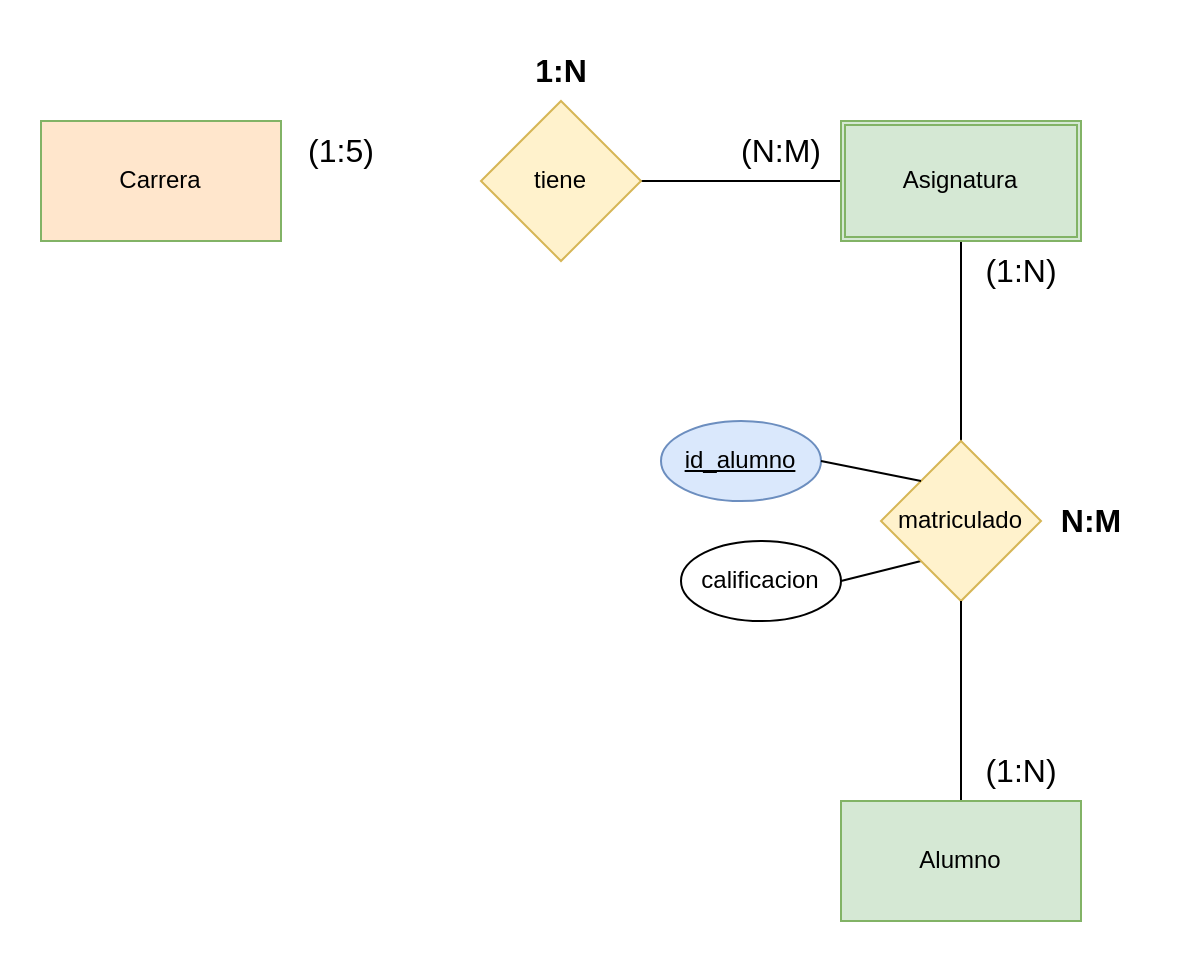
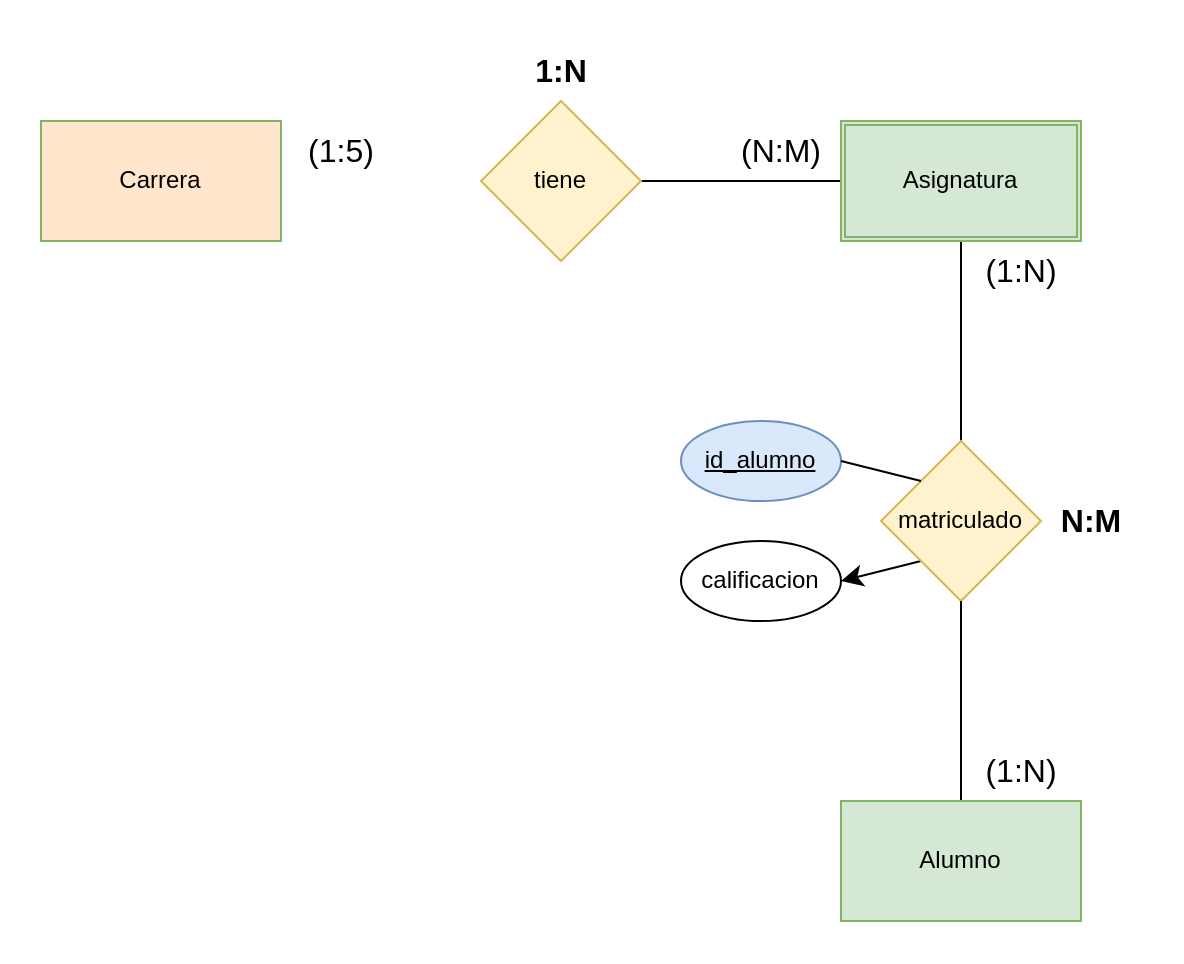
  <mxCell id="0" />
  <mxCell id="1" parent="0" />
  <mxCell id="2" value="Carrera" style="rounded=0;whiteSpace=wrap;html=1;fillColor=#ffe6cc;strokeColor=#82b366;" vertex="1" parent="1"><mxGeometry y="60" width="120" height="60" as="geometry" x="20" /></mxCell>
  <mxCell id="3" style="edgeStyle=none;curved=1;rounded=0;orthogonalLoop=1;jettySize=auto;html=1;exitX=0;exitY=0.5;exitDx=0;exitDy=0;entryX=1;entryY=0.5;entryDx=0;entryDy=0;fontSize=12;startSize=8;endSize=8;endArrow=none;startFill=0;" edge="1" parent="1" source="5" target="6"><mxGeometry relative="1" as="geometry" /></mxCell>
  <mxCell id="4" style="edgeStyle=none;curved=1;rounded=0;orthogonalLoop=1;jettySize=auto;html=1;exitX=0.5;exitY=1;exitDx=0;exitDy=0;entryX=0.5;entryY=0;entryDx=0;entryDy=0;fontSize=12;startSize=8;endSize=8;endArrow=none;startFill=0;" edge="1" parent="1" source="5" target="11"><mxGeometry relative="1" as="geometry" /></mxCell>
  <mxCell id="5" value="Asignatura" style="shape=ext;double=1;rounded=0;whiteSpace=wrap;html=1;fillColor=#d5e8d4;strokeColor=#82b366;" vertex="1" parent="1"><mxGeometry x="420" y="60" width="120" height="60" as="geometry" /></mxCell>
  <mxCell id="6" value="tiene" style="rhombus;whiteSpace=wrap;html=1;fillColor=#fff2cc;strokeColor=#d6b656;" vertex="1" parent="1"><mxGeometry x="240" y="50" width="80" height="80" as="geometry" /></mxCell>
  <mxCell id="7" value="(1:5)" style="text;html=1;align=center;verticalAlign=middle;resizable=0;points=[];autosize=1;strokeColor=none;fillColor=none;fontSize=16;" vertex="1" parent="1"><mxGeometry x="140" y="60" width="60" height="30" as="geometry" /></mxCell>
  <mxCell id="8" value="(N:M)" style="text;html=1;align=center;verticalAlign=middle;resizable=0;points=[];autosize=1;strokeColor=none;fillColor=none;fontSize=16;" vertex="1" parent="1"><mxGeometry x="360" y="60" width="60" height="30" as="geometry" /></mxCell>
  <mxCell id="9" value="1:N" style="text;html=1;align=center;verticalAlign=middle;resizable=0;points=[];autosize=1;strokeColor=none;fillColor=none;fontSize=16;fontStyle=1" vertex="1" parent="1"><mxGeometry x="255" width="50" height="30" as="geometry" y="20" /></mxCell>
- <mxCell id="10" style="edgeStyle=none;curved=1;rounded=0;orthogonalLoop=1;jettySize=auto;html=1;exitX=0;exitY=1;exitDx=0;exitDy=0;entryX=1;entryY=0.5;entryDx=0;entryDy=0;fontSize=12;startSize=8;endSize=8;endArrow=none;startFill=0;" edge="1" parent="1" source="11" target="18"><mxGeometry relative="1" as="geometry" /></mxCell>
+ <mxCell id="10" style="edgeStyle=none;curved=1;rounded=0;orthogonalLoop=1;jettySize=auto;html=1;exitX=0;exitY=1;exitDx=0;exitDy=0;entryX=1;entryY=0.5;entryDx=0;entryDy=0;fontSize=12;startSize=8;endSize=8;endArrow=classic;startFill=0;" edge="1" parent="1" source="11" target="18"><mxGeometry relative="1" as="geometry" /></mxCell>
  <mxCell id="11" value="matriculado" style="rhombus;whiteSpace=wrap;html=1;fillColor=#fff2cc;strokeColor=#d6b656;" vertex="1" parent="1"><mxGeometry x="440" y="220" width="80" height="80" as="geometry" /></mxCell>
  <mxCell id="12" style="edgeStyle=none;curved=1;rounded=0;orthogonalLoop=1;jettySize=auto;html=1;exitX=0.5;exitY=0;exitDx=0;exitDy=0;entryX=0.5;entryY=1;entryDx=0;entryDy=0;fontSize=12;startSize=8;endSize=8;endArrow=none;startFill=0;" edge="1" parent="1" source="13" target="11"><mxGeometry relative="1" as="geometry" /></mxCell>
  <mxCell id="13" value="Alumno" style="rounded=0;whiteSpace=wrap;html=1;fillColor=#d5e8d4;strokeColor=#82b366;" vertex="1" parent="1"><mxGeometry x="420" y="400" width="120" height="60" as="geometry" /></mxCell>
  <mxCell id="14" value="(1:N)" style="text;html=1;align=center;verticalAlign=middle;resizable=0;points=[];autosize=1;strokeColor=none;fillColor=none;fontSize=16;" vertex="1" parent="1"><mxGeometry x="480" y="120" width="60" height="30" as="geometry" /></mxCell>
  <mxCell id="15" value="(1:N)" style="text;html=1;align=center;verticalAlign=middle;resizable=0;points=[];autosize=1;strokeColor=none;fillColor=none;fontSize=16;" vertex="1" parent="1"><mxGeometry x="480" y="370" width="60" height="30" as="geometry" /></mxCell>
  <mxCell id="16" value="N:M" style="text;html=1;align=center;verticalAlign=middle;resizable=0;points=[];autosize=1;strokeColor=none;fillColor=none;fontSize=16;fontStyle=1" vertex="1" parent="1"><mxGeometry x="520" y="245" width="50" height="30" as="geometry" /></mxCell>
- <mxCell id="17" value="id_alumno" style="ellipse;whiteSpace=wrap;html=1;fillColor=#dae8fc;strokeColor=#6c8ebf;fontStyle=4" vertex="1" parent="1"><mxGeometry x="330" y="210" width="80" height="40" as="geometry" /></mxCell>
+ <mxCell id="17" value="id_alumno" style="ellipse;whiteSpace=wrap;html=1;fillColor=#dae8fc;strokeColor=#6c8ebf;fontStyle=4" vertex="1" parent="1"><mxGeometry x="340" y="210" width="80" height="40" as="geometry" /></mxCell>
  <mxCell id="18" value="calificacion" style="ellipse;whiteSpace=wrap;html=1;" vertex="1" parent="1"><mxGeometry x="340" y="270" width="80" height="40" as="geometry" /></mxCell>
  <mxCell id="19" style="edgeStyle=none;curved=1;rounded=0;orthogonalLoop=1;jettySize=auto;html=1;exitX=0;exitY=0;exitDx=0;exitDy=0;entryX=1;entryY=0.5;entryDx=0;entryDy=0;fontSize=12;startSize=8;endSize=8;endArrow=none;startFill=0;" edge="1" parent="1" source="11" target="17"><mxGeometry relative="1" as="geometry" /></mxCell>
